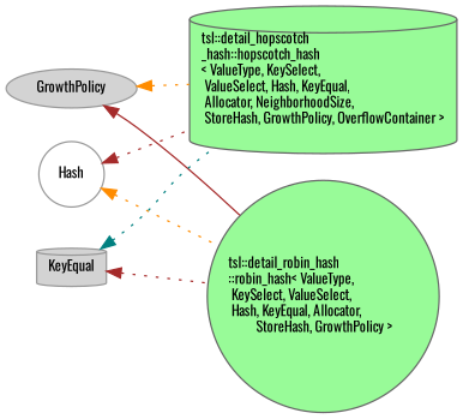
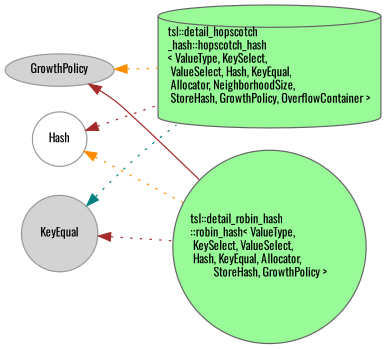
  digraph {
    rankdir=LR
    fontname=Oswald
    node [color=grey60 fillcolor=lightgrey fontname=Oswald fontsize=10 shape=cylinder style=filled]
    edge [color=brown dir=back fontname=Oswald fontsize=10 labelfontname=Helvetica labelfontsize=10 style=dotted]
    n1 [height=0.2 label=GrowthPolicy shape=ellipse width=0.4]
    n2 [color=grey40 fillcolor=palegreen height=0.2 label="tsl::detail_hopscotch\l_hash::hopscotch_hash\l\< ValueType, KeySelect,\l ValueSelect, Hash, KeyEqual,\l Allocator, NeighborhoodSize,\l StoreHash, GrowthPolicy, OverflowContainer \>" width=0.4]
    n3 [color=grey40 fillcolor=palegreen height=0.2 label="tsl::detail_robin_hash\l::robin_hash\< ValueType,\l KeySelect, ValueSelect,\l Hash, KeyEqual, Allocator,\l StoreHash, GrowthPolicy \>" shape=circle width=0.4]
    n4 [fillcolor=white height=0.2 label=Hash shape=circle width=0.4]
-   n5 [height=0.2 label=KeyEqual width=0.4]
+   n5 [height=0.2 label=KeyEqual shape=circle width=0.4]
    n1 -> n2 [color=darkorange]
    n1 -> n3 [style=solid]
    n4 -> n2
    n4 -> n3 [color=darkorange]
    n5 -> n2 [color=teal]
    n5 -> n3
  }
